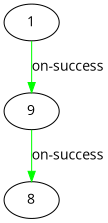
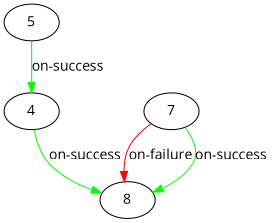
  digraph {
    fontname="Open Sans"
    node [fontname="Open Sans"]
    edge [color=green fontname="Open Sans"]
-   1
-   4 [label=9]
+   1 [label=5]
+   4
    8
+   7
    1 -> 4 [label="on-success"]
    4 -> 8 [label="on-success"]
+   7 -> 8 [color=red label="on-failure"]
+   7 -> 8 [label="on-success"]
  }
